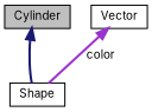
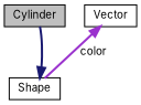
  digraph {
    fontname=Inter
    node [color=black fillcolor=white fontname=Inter fontsize=10 shape=record style=filled]
    edge [dir=back fontname=Inter fontsize=10 labelfontname=Helvetica labelfontsize=10 style=bold]
    n1 [fillcolor=grey75 fontcolor=black height=0.2 label=Cylinder width=0.4]
    n2 [height=0.2 label=Shape width=0.4]
    n3 [height=0.2 label=Vector width=0.4]
-   n1 -> n2 [color=midnightblue]
+   n2 -> n1 [color=midnightblue]
    n3 -> n2 [color=darkorchid3 label=" color"]
  }
